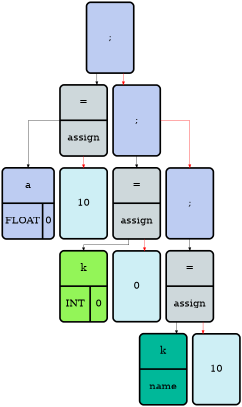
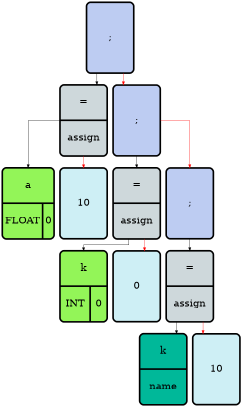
  digraph {
    splines=ortho
    node [fillcolor="#CEEFF5" fixedsize=false fontsize=30 penwidth=5 shape=record style="rounded, filled"]
    edge [color=black]
-   n1 [fillcolor="#BDCCF2" height=3 label="{a | {FLOAT | 0}}" width=2]
+   n1 [fillcolor="#93F558" height=3 label="{a | {FLOAT | 0}}" width=2]
    n2 [height=3 label=10 shape=rectangle width=2]
    n3 [fillcolor="#CED8DB" height=3 label="{= | assign}" width=2]
    n4 [fillcolor="#93F558" height=3 label="{k | {INT | 0}}" width=2]
    n5 [height=3 label=0 shape=rectangle width=2]
    n6 [fillcolor="#CED8DB" height=3 label="{= | assign}" width=2]
    n7 [fillcolor="#00b899" height=3 label="{k | name}" width=2]
    n8 [height=3 label=10 shape=rectangle width=2]
    n9 [fillcolor="#CED8DB" height=3 label="{= | assign}" width=2]
    n10 [fillcolor="#BDCCF2" height=3 label=";" shape=rectangle width=2]
    n11 [fillcolor="#BDCCF2" height=3 label=";" shape=rectangle width=2]
    n12 [fillcolor="#BDCCF2" height=3 label=";" shape=rectangle width=2]
    n3 -> n1
    n3 -> n2 [color=red]
    n6 -> n4
    n6 -> n5 [color=red]
    n9 -> n7
    n9 -> n8 [color=red]
    n10 -> n9
    n11 -> n6
    n11 -> n10 [color=red]
    n12 -> n3
    n12 -> n11 [color=red]
  }
